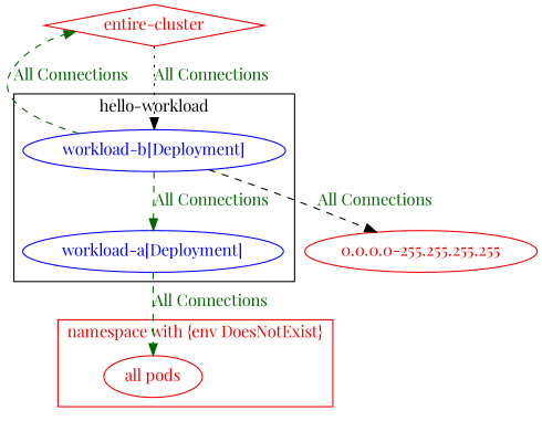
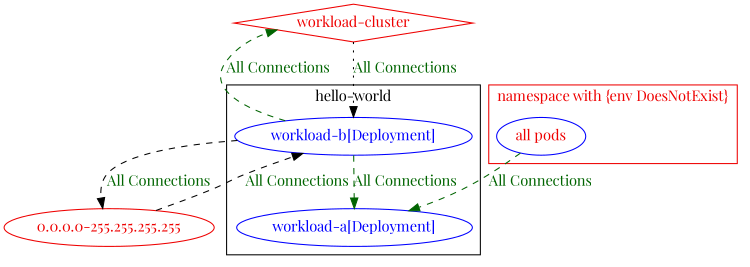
  digraph {
    fontname="Playfair Display"
    node [color=red2 fontcolor=red2 fontname="Playfair Display"]
    edge [color=darkgreen fontcolor=darkgreen fontname="Playfair Display" style=dashed]
    n1 [color=blue fontcolor=blue label="workload-a[Deployment]"]
    n2 [color=blue fontcolor=blue label="workload-b[Deployment]"]
-   n3 [label="all pods"]
+   n3 [color=blue label="all pods"]
    n4 [label="0.0.0.0-255.255.255.255"]
-   n5 [label="entire-cluster" shape=diamond]
+   n5 [label="workload-cluster" shape=diamond]
    subgraph cluster_1 {
      color=black
      fontcolor=black
-     label="hello-workload"
+     label="hello-world"
      n1
      n2
    }
    subgraph cluster_2 {
      color=red2
      fontcolor=red2
      label="namespace with {env DoesNotExist}"
      n3
    }
    n2 -> n1 [label="All Connections"]
    n2 -> n4 [color=black label="All Connections"]
    n2 -> n5 [label="All Connections" weight=0.5]
-   n1 -> n3 [label="All Connections" weight=1]
+   n3 -> n1 [label="All Connections" weight=1]
+   n4 -> n2 [color=black label="All Connections"]
    n5 -> n2 [color=black label="All Connections" style=dotted weight=1]
  }
